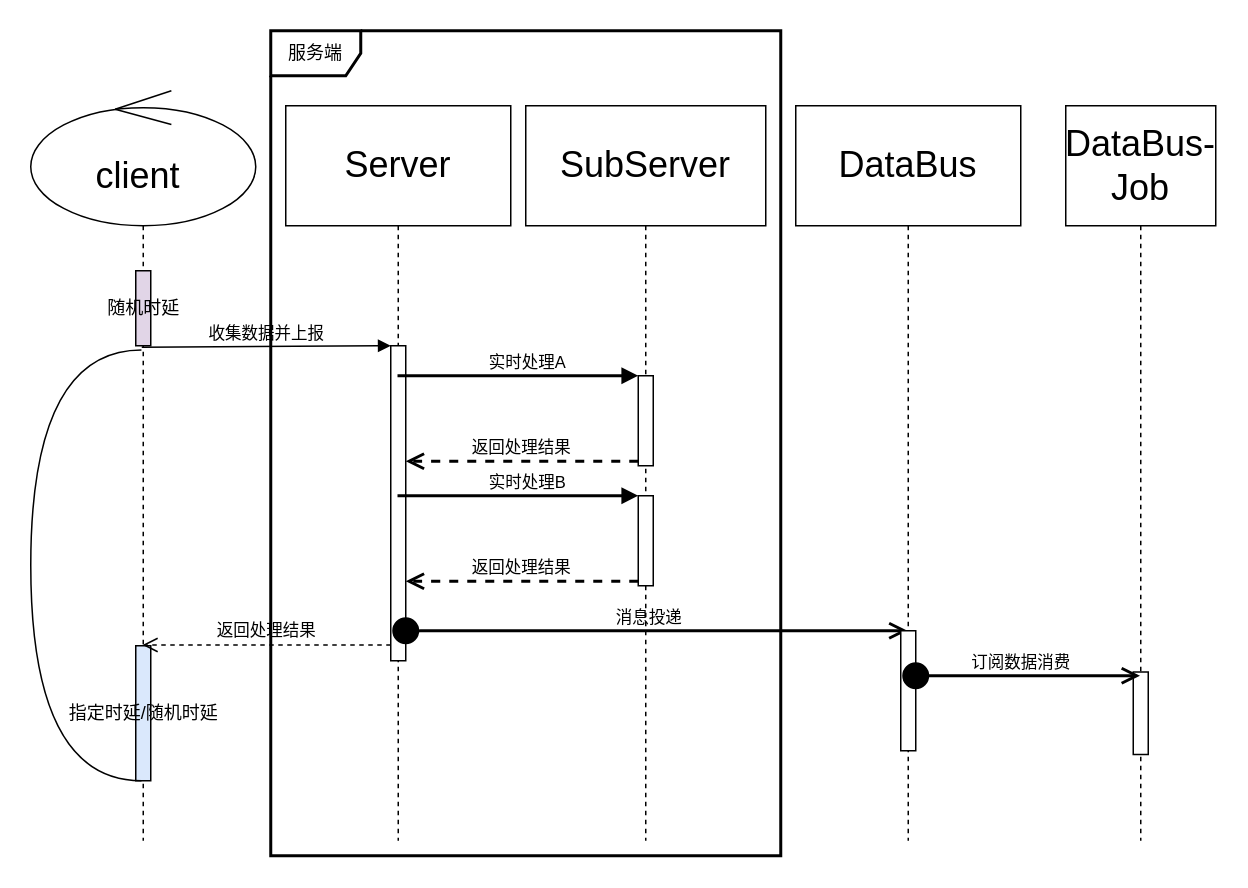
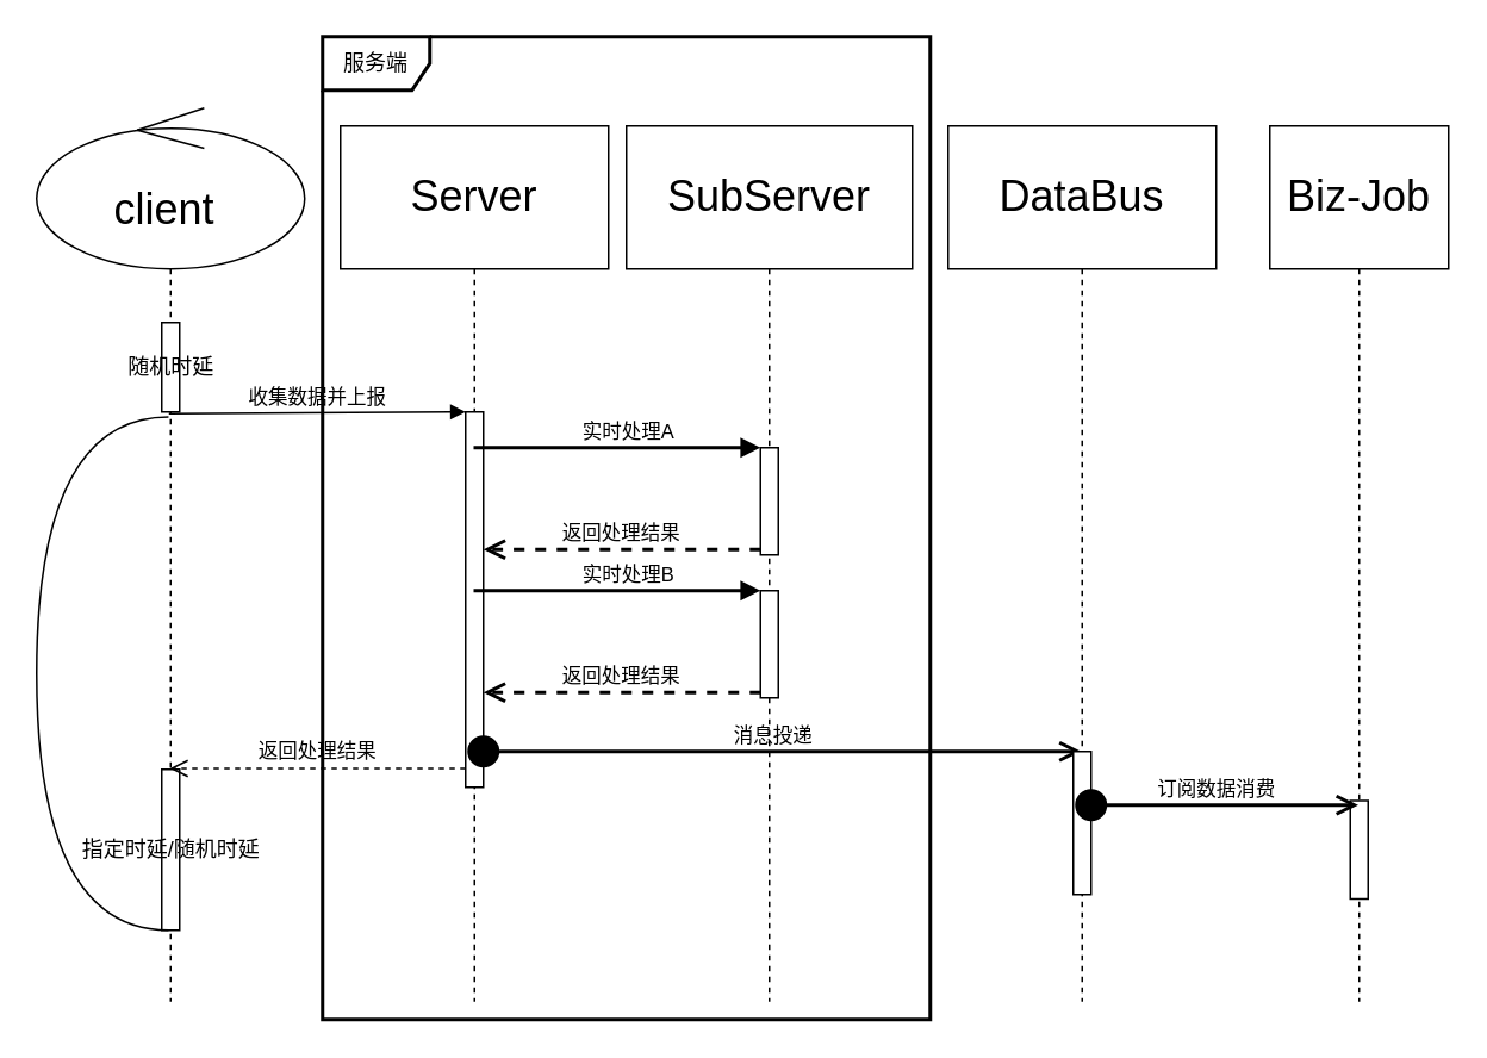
  <mxCell id="0" />
  <mxCell id="1" parent="0" />
  <mxCell id="2" value="&lt;font style=&quot;font-size: 24px&quot;&gt;Server&lt;/font&gt;" style="shape=umlLifeline;perimeter=lifelinePerimeter;whiteSpace=wrap;html=1;container=1;collapsible=0;recursiveResize=0;outlineConnect=0;size=80;" vertex="1" parent="1"><mxGeometry x="190" y="70" width="150" height="490" as="geometry" /></mxCell>
  <mxCell id="3" value="" style="html=1;points=[];perimeter=orthogonalPerimeter;" vertex="1" parent="2"><mxGeometry x="70" y="160" width="10" height="210" as="geometry" /></mxCell>
  <mxCell id="4" value="消息投递" style="html=1;verticalAlign=bottom;startArrow=circle;startFill=1;endArrow=open;startSize=6;endSize=8;strokeWidth=2;" edge="1" parent="2" target="10"><mxGeometry width="80" relative="1" as="geometry"><mxPoint x="80" y="340" as="sourcePoint" /><mxPoint x="160" y="340" as="targetPoint" /><Array as="points"><mxPoint x="80" y="350" /></Array></mxGeometry></mxCell>
  <mxCell id="5" value="&lt;font style=&quot;font-size: 24px&quot;&gt;SubServer&lt;/font&gt;" style="shape=umlLifeline;perimeter=lifelinePerimeter;whiteSpace=wrap;html=1;container=1;collapsible=0;recursiveResize=0;outlineConnect=0;size=80;" vertex="1" parent="1"><mxGeometry x="350" y="70" width="160" height="490" as="geometry" /></mxCell>
  <mxCell id="6" value="" style="html=1;points=[];perimeter=orthogonalPerimeter;" vertex="1" parent="5"><mxGeometry x="75" y="180" width="10" height="60" as="geometry" /></mxCell>
  <mxCell id="7" value="" style="html=1;points=[];perimeter=orthogonalPerimeter;" vertex="1" parent="5"><mxGeometry x="75" y="260" width="10" height="60" as="geometry" /></mxCell>
  <mxCell id="8" value="实时处理B" style="html=1;verticalAlign=bottom;endArrow=block;entryX=0;entryY=0;strokeWidth=2;" edge="1" parent="5" target="7"><mxGeometry x="0.065" relative="1" as="geometry"><mxPoint x="-85.5" y="260" as="sourcePoint" /><Array as="points"><mxPoint x="-30" y="260" /></Array><mxPoint x="1" as="offset" /></mxGeometry></mxCell>
  <mxCell id="9" value="返回处理结果" style="html=1;verticalAlign=bottom;endArrow=open;dashed=1;endSize=8;exitX=0;exitY=0.95;strokeWidth=2;" edge="1" parent="5" source="7"><mxGeometry relative="1" as="geometry"><mxPoint x="-80" y="317" as="targetPoint" /><Array as="points"><mxPoint x="-70" y="317" /></Array></mxGeometry></mxCell>
  <mxCell id="10" value="&lt;font style=&quot;font-size: 24px&quot;&gt;DataBus&lt;/font&gt;" style="shape=umlLifeline;perimeter=lifelinePerimeter;whiteSpace=wrap;html=1;container=1;collapsible=0;recursiveResize=0;outlineConnect=0;size=80;" vertex="1" parent="1"><mxGeometry x="530" y="70" width="150" height="490" as="geometry" /></mxCell>
  <mxCell id="11" value="" style="html=1;points=[];perimeter=orthogonalPerimeter;" vertex="1" parent="10"><mxGeometry x="70" y="350" width="10" height="80" as="geometry" /></mxCell>
- <mxCell id="12" value="&lt;font style=&quot;font-size: 24px&quot;&gt;DataBus-Job&lt;/font&gt;" style="shape=umlLifeline;perimeter=lifelinePerimeter;whiteSpace=wrap;html=1;container=1;collapsible=0;recursiveResize=0;outlineConnect=0;size=80;" vertex="1" parent="1"><mxGeometry x="710" y="70" width="100" height="490" as="geometry" /></mxCell>
+ <mxCell id="12" value="&lt;font style=&quot;font-size: 24px&quot;&gt;Biz-Job&lt;/font&gt;" style="shape=umlLifeline;perimeter=lifelinePerimeter;whiteSpace=wrap;html=1;container=1;collapsible=0;recursiveResize=0;outlineConnect=0;size=80;" vertex="1" parent="1"><mxGeometry x="710" y="70" width="100" height="490" as="geometry" /></mxCell>
  <mxCell id="13" value="" style="html=1;points=[];perimeter=orthogonalPerimeter;" vertex="1" parent="12"><mxGeometry x="45" y="377.5" width="10" height="55" as="geometry" /></mxCell>
  <mxCell id="14" value="&lt;font style=&quot;font-size: 24px&quot;&gt;client&amp;nbsp;&lt;/font&gt;" style="shape=umlLifeline;participant=umlControl;perimeter=lifelinePerimeter;whiteSpace=wrap;html=1;container=1;collapsible=0;recursiveResize=0;verticalAlign=top;spacingTop=36;outlineConnect=0;size=90;" vertex="1" parent="1"><mxGeometry x="20" y="60" width="150" height="500" as="geometry" /></mxCell>
- <mxCell id="15" value="随机时延" style="html=1;points=[];perimeter=orthogonalPerimeter;fillColor=#e1d5e7;" vertex="1" parent="14"><mxGeometry x="70" y="120" width="10" height="50" as="geometry" /></mxCell>
+ <mxCell id="15" value="随机时延" style="html=1;points=[];perimeter=orthogonalPerimeter;" vertex="1" parent="14"><mxGeometry x="70" y="120" width="10" height="50" as="geometry" /></mxCell>
  <mxCell id="16" style="edgeStyle=orthogonalEdgeStyle;rounded=0;orthogonalLoop=1;jettySize=auto;html=1;strokeWidth=2;endArrow=open;" edge="1" parent="14" source="17" target="14"><mxGeometry relative="1" as="geometry"><Array as="points"><mxPoint x="75" y="370" /><mxPoint x="75" y="370" /></Array></mxGeometry></mxCell>
- <mxCell id="17" value="指定时延/随机时延" style="html=1;points=[];perimeter=orthogonalPerimeter;fillColor=#dae8fc;" vertex="1" parent="14"><mxGeometry x="70" y="370" width="10" height="90" as="geometry" /></mxCell>
+ <mxCell id="17" value="指定时延/随机时延" style="html=1;points=[];perimeter=orthogonalPerimeter;" vertex="1" parent="14"><mxGeometry x="70" y="370" width="10" height="90" as="geometry" /></mxCell>
  <mxCell id="18" value="" style="shape=requiredInterface;html=1;verticalLabelPosition=bottom;sketch=0;rotation=-180;" vertex="1" parent="14"><mxGeometry y="172.79" width="73.79" height="287.21" as="geometry" /></mxCell>
  <mxCell id="19" value="收集数据并上报" style="html=1;verticalAlign=bottom;endArrow=block;entryX=0;entryY=0;exitX=0.4;exitY=1.02;exitDx=0;exitDy=0;exitPerimeter=0;" edge="1" target="3" parent="1" source="15"><mxGeometry relative="1" as="geometry"><mxPoint x="190" y="230" as="sourcePoint" /></mxGeometry></mxCell>
  <mxCell id="20" value="返回处理结果" style="html=1;verticalAlign=bottom;endArrow=open;dashed=1;endSize=8;exitX=0;exitY=0.95;" edge="1" source="3" parent="1" target="14"><mxGeometry relative="1" as="geometry"><mxPoint x="190" y="306" as="targetPoint" /></mxGeometry></mxCell>
  <mxCell id="21" value="实时处理A" style="html=1;verticalAlign=bottom;endArrow=block;entryX=0;entryY=0;strokeWidth=2;" edge="1" target="6" parent="1" source="2"><mxGeometry x="0.065" relative="1" as="geometry"><mxPoint x="350" y="250" as="sourcePoint" /><Array as="points"><mxPoint x="320" y="250" /></Array><mxPoint x="1" as="offset" /></mxGeometry></mxCell>
  <mxCell id="22" value="返回处理结果" style="html=1;verticalAlign=bottom;endArrow=open;dashed=1;endSize=8;exitX=0;exitY=0.95;strokeWidth=2;" edge="1" source="6" parent="1"><mxGeometry relative="1" as="geometry"><mxPoint x="270" y="307" as="targetPoint" /><Array as="points"><mxPoint x="280" y="307" /></Array></mxGeometry></mxCell>
  <mxCell id="23" value="订阅数据消费" style="html=1;verticalAlign=bottom;startArrow=circle;startFill=1;endArrow=open;startSize=6;endSize=8;strokeWidth=2;exitX=0;exitY=0.375;exitDx=0;exitDy=0;exitPerimeter=0;" edge="1" parent="1" source="11" target="12"><mxGeometry width="80" relative="1" as="geometry"><mxPoint x="610" y="450" as="sourcePoint" /><mxPoint x="690" y="450" as="targetPoint" /><Array as="points"><mxPoint x="620" y="450" /></Array></mxGeometry></mxCell>
  <mxCell id="24" value="服务端" style="shape=umlFrame;whiteSpace=wrap;html=1;strokeWidth=2;" vertex="1" parent="1"><mxGeometry x="180" y="20" width="340" height="550" as="geometry" /></mxCell>
